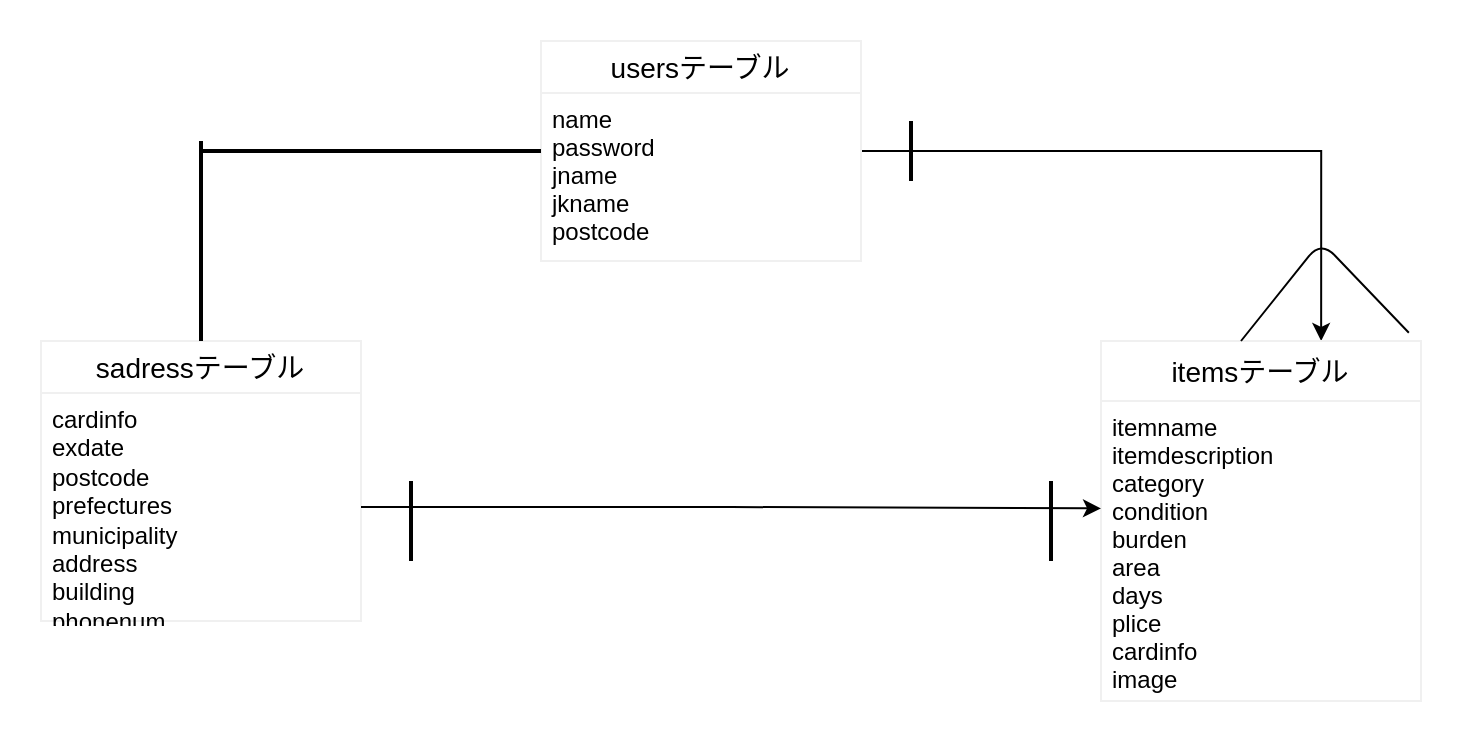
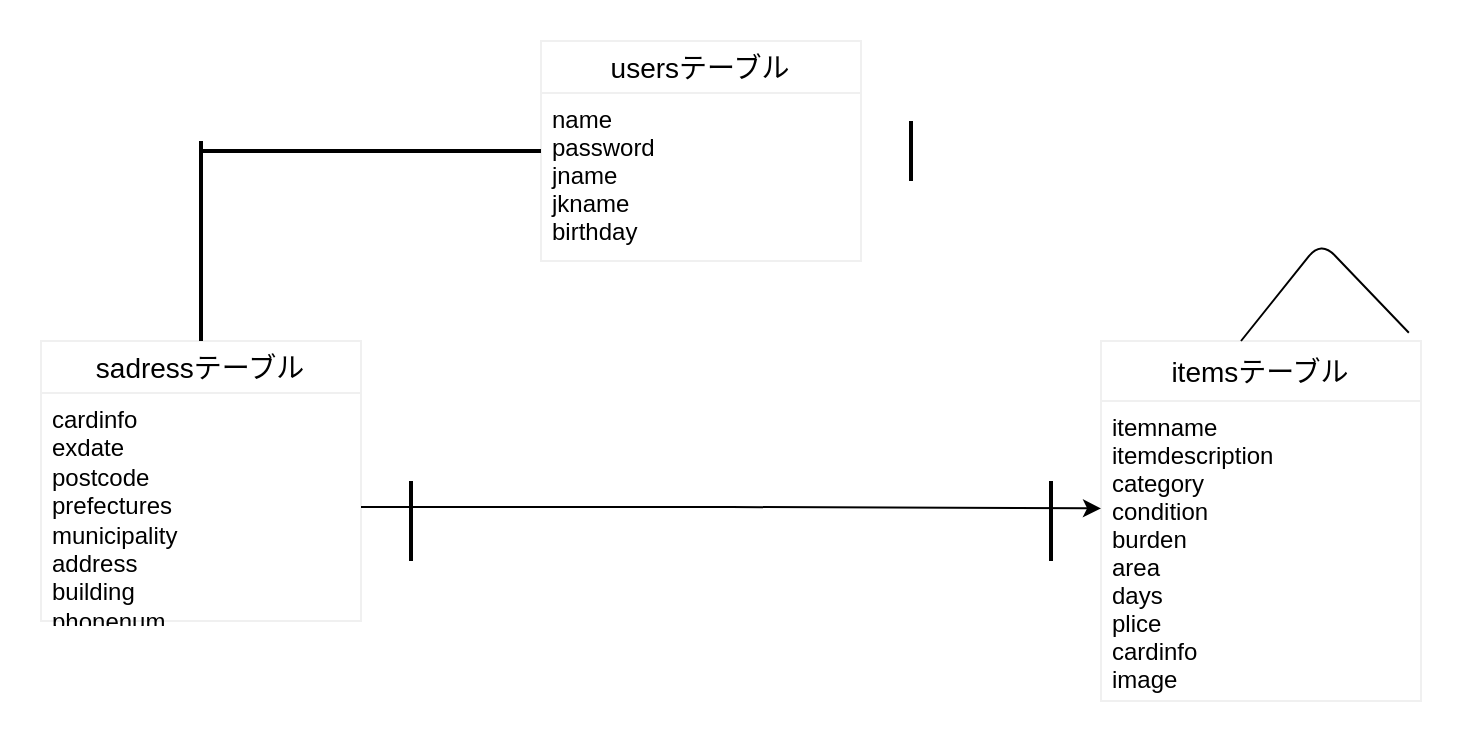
  <mxCell id="0" />
  <mxCell id="1" parent="0" />
- <mxCell id="2" style="edgeStyle=orthogonalEdgeStyle;rounded=0;orthogonalLoop=1;jettySize=auto;html=1;exitX=1;exitY=0.5;exitDx=0;exitDy=0;fontSize=13;entryX=0.688;entryY=0;entryDx=0;entryDy=0;entryPerimeter=0;" edge="1" parent="1" source="3" target="5"><mxGeometry relative="1" as="geometry"><mxPoint x="660" y="74.857" as="targetPoint" /></mxGeometry></mxCell>
  <mxCell id="3" value="usersテーブル" style="swimlane;fontStyle=0;childLayout=stackLayout;horizontal=1;startSize=26;horizontalStack=0;resizeParent=1;resizeParentMax=0;resizeLast=0;collapsible=1;marginBottom=0;align=center;fontSize=14;strokeColor=#F0F0F0;" vertex="1" parent="1"><mxGeometry x="270" y="20" width="160" height="110" as="geometry" /></mxCell>
- <mxCell id="4" value="name  &#10;password  &#10;jname  &#10;jkname  &#10;postcode" style="text;strokeColor=none;fillColor=none;spacingLeft=4;spacingRight=4;overflow=hidden;rotatable=0;points=[[0,0.5],[1,0.5]];portConstraint=eastwest;fontSize=12;" vertex="1" parent="3"><mxGeometry y="26" width="160" height="84" as="geometry" /></mxCell>
+ <mxCell id="4" value="name  &#10;password  &#10;jname  &#10;jkname  &#10;birthday" style="text;strokeColor=none;fillColor=none;spacingLeft=4;spacingRight=4;overflow=hidden;rotatable=0;points=[[0,0.5],[1,0.5]];portConstraint=eastwest;fontSize=12;" vertex="1" parent="3"><mxGeometry y="26" width="160" height="84" as="geometry" /></mxCell>
  <mxCell id="5" value="itemsテーブル" style="swimlane;fontStyle=0;childLayout=stackLayout;horizontal=1;startSize=30;horizontalStack=0;resizeParent=1;resizeParentMax=0;resizeLast=0;collapsible=1;marginBottom=0;align=center;fontSize=14;strokeColor=#F0F0F0;" vertex="1" parent="1"><mxGeometry x="550" y="170" width="160" height="180" as="geometry" /></mxCell>
  <mxCell id="6" value="itemname &#10;itemdescription   &#10;category &#10;condition &#10;burden  &#10;area  &#10;days　&#10;plice  &#10;cardinfo &#10;image" style="text;strokeColor=none;fillColor=none;spacingLeft=4;spacingRight=4;overflow=hidden;rotatable=0;points=[[0,0.5],[1,0.5]];portConstraint=eastwest;fontSize=12;" vertex="1" parent="5"><mxGeometry y="30" width="160" height="150" as="geometry" /></mxCell>
  <mxCell id="7" value="sadressテーブル" style="swimlane;fontStyle=0;childLayout=stackLayout;horizontal=1;startSize=26;horizontalStack=0;resizeParent=1;resizeParentMax=0;resizeLast=0;collapsible=1;marginBottom=0;align=center;fontSize=14;strokeColor=#F0F0F0;" vertex="1" parent="1"><mxGeometry x="20" y="170" width="160" height="140" as="geometry" /></mxCell>
  <mxCell id="8" value="cardinfo &#10;exdate  &#10;postcode  &#10;prefectures&#10;municipality&#10;address&#10;building&#10;phonenum&#10;" style="text;strokeColor=none;fillColor=none;spacingLeft=4;spacingRight=4;overflow=hidden;rotatable=0;points=[[0,0.5],[1,0.5]];portConstraint=eastwest;fontSize=12;whiteSpace=wrap;" vertex="1" parent="7"><mxGeometry y="26" width="160" height="114" as="geometry" /></mxCell>
  <mxCell id="9" value="" style="line;strokeWidth=2;direction=south;html=1;fontSize=13;" vertex="1" parent="1"><mxGeometry x="450" y="60" width="10" height="30" as="geometry" /></mxCell>
  <mxCell id="10" value="" style="line;strokeWidth=2;html=1;fontSize=13;" vertex="1" parent="1"><mxGeometry x="340" y="230" width="160" as="geometry" /></mxCell>
  <mxCell id="11" style="edgeStyle=orthogonalEdgeStyle;rounded=0;orthogonalLoop=1;jettySize=auto;html=1;entryX=0;entryY=0.358;entryDx=0;entryDy=0;entryPerimeter=0;fontSize=13;" edge="1" parent="1" source="8" target="6"><mxGeometry relative="1" as="geometry" /></mxCell>
  <mxCell id="12" value="" style="line;strokeWidth=2;direction=south;html=1;fontSize=13;" vertex="1" parent="1"><mxGeometry x="200" y="240" width="10" height="40" as="geometry" /></mxCell>
  <mxCell id="13" value="" style="line;strokeWidth=2;direction=south;html=1;fontSize=13;" vertex="1" parent="1"><mxGeometry x="520" y="240" width="10" height="40" as="geometry" /></mxCell>
  <mxCell id="14" value="" style="endArrow=none;html=1;fontSize=13;entryX=0.962;entryY=-0.023;entryDx=0;entryDy=0;entryPerimeter=0;" edge="1" parent="1" target="5"><mxGeometry width="50" height="50" relative="1" as="geometry"><mxPoint x="620" y="170" as="sourcePoint" /><mxPoint x="700" y="160" as="targetPoint" /><Array as="points"><mxPoint x="660" y="120" /></Array></mxGeometry></mxCell>
  <mxCell id="15" value="" style="line;strokeWidth=2;html=1;fontSize=13;" vertex="1" parent="1"><mxGeometry x="100" y="70" width="170" height="10" as="geometry" /></mxCell>
  <mxCell id="16" value="" style="line;strokeWidth=2;direction=south;html=1;fontSize=13;" vertex="1" parent="1"><mxGeometry x="95" y="70" width="10" height="100" as="geometry" /></mxCell>
